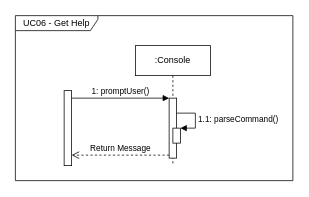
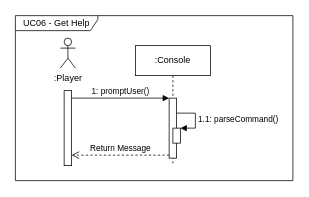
  <mxCell id="0" />
  <mxCell id="1" parent="0" />
  <mxCell id="2" value="UC06 - Get Help" style="shape=umlFrame;whiteSpace=wrap;html=1;width=110;height=20;" vertex="1" parent="1"><mxGeometry x="20" y="20" width="370" height="220" as="geometry" /></mxCell>
+ <mxCell id="3" value=":Player" style="shape=umlActor;verticalLabelPosition=bottom;labelBackgroundColor=#ffffff;verticalAlign=top;html=1;" vertex="1" parent="1"><mxGeometry x="80" y="50" width="20" height="40" as="geometry" /></mxCell>
  <mxCell id="4" value="" style="html=1;points=[];perimeter=orthogonalPerimeter;" vertex="1" parent="1"><mxGeometry x="85" y="120" width="10" height="100" as="geometry" /></mxCell>
  <mxCell id="5" value=":Console" style="shape=umlLifeline;perimeter=lifelinePerimeter;whiteSpace=wrap;html=1;container=1;collapsible=0;recursiveResize=0;outlineConnect=0;" vertex="1" parent="1"><mxGeometry x="180" y="60" width="100" height="160" as="geometry" /></mxCell>
  <mxCell id="6" value="" style="html=1;points=[];perimeter=orthogonalPerimeter;" vertex="1" parent="5"><mxGeometry x="45" y="70" width="10" height="80" as="geometry" /></mxCell>
  <mxCell id="7" value="" style="html=1;points=[];perimeter=orthogonalPerimeter;" vertex="1" parent="5"><mxGeometry x="50" y="110" width="10" height="20" as="geometry" /></mxCell>
  <mxCell id="8" value="1.1: parseCommand()" style="edgeStyle=orthogonalEdgeStyle;html=1;align=left;spacingLeft=2;endArrow=block;rounded=0;entryX=1;entryY=0;" edge="1" target="7" parent="5"><mxGeometry relative="1" as="geometry"><mxPoint x="55" y="90" as="sourcePoint" /><Array as="points"><mxPoint x="80" y="90" /></Array></mxGeometry></mxCell>
  <mxCell id="9" value="1: promptUser()" style="html=1;verticalAlign=bottom;endArrow=block;entryX=0;entryY=0;" edge="1" target="6" parent="1" source="4"><mxGeometry relative="1" as="geometry"><mxPoint x="195" y="130" as="sourcePoint" /></mxGeometry></mxCell>
  <mxCell id="10" value="Return Message" style="html=1;verticalAlign=bottom;endArrow=open;dashed=1;endSize=8;exitX=0;exitY=0.95;" edge="1" source="6" parent="1" target="4"><mxGeometry relative="1" as="geometry"><mxPoint x="140" y="557" as="targetPoint" /></mxGeometry></mxCell>
